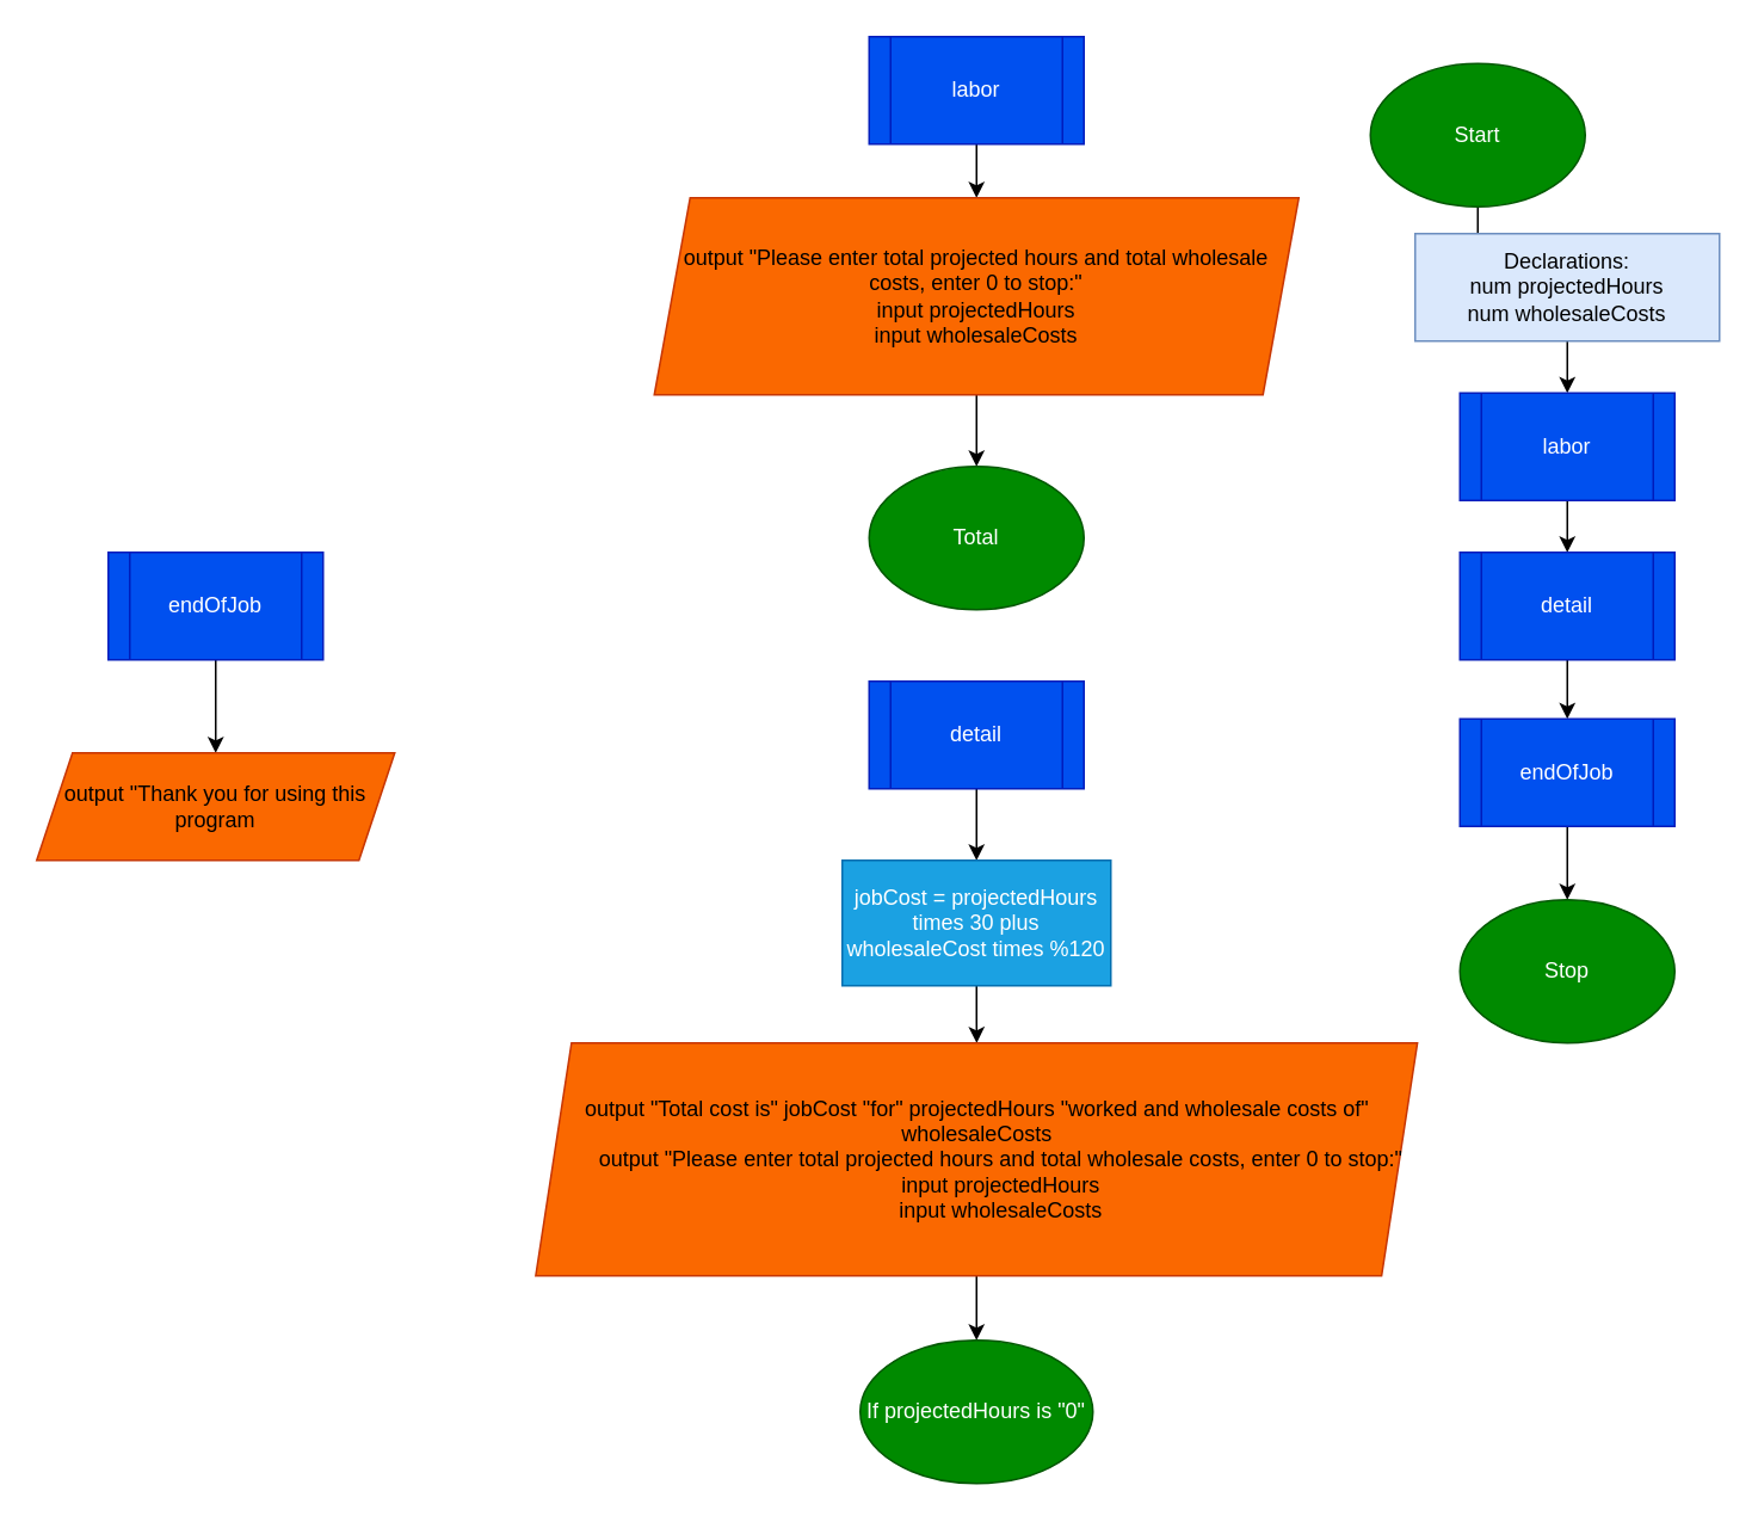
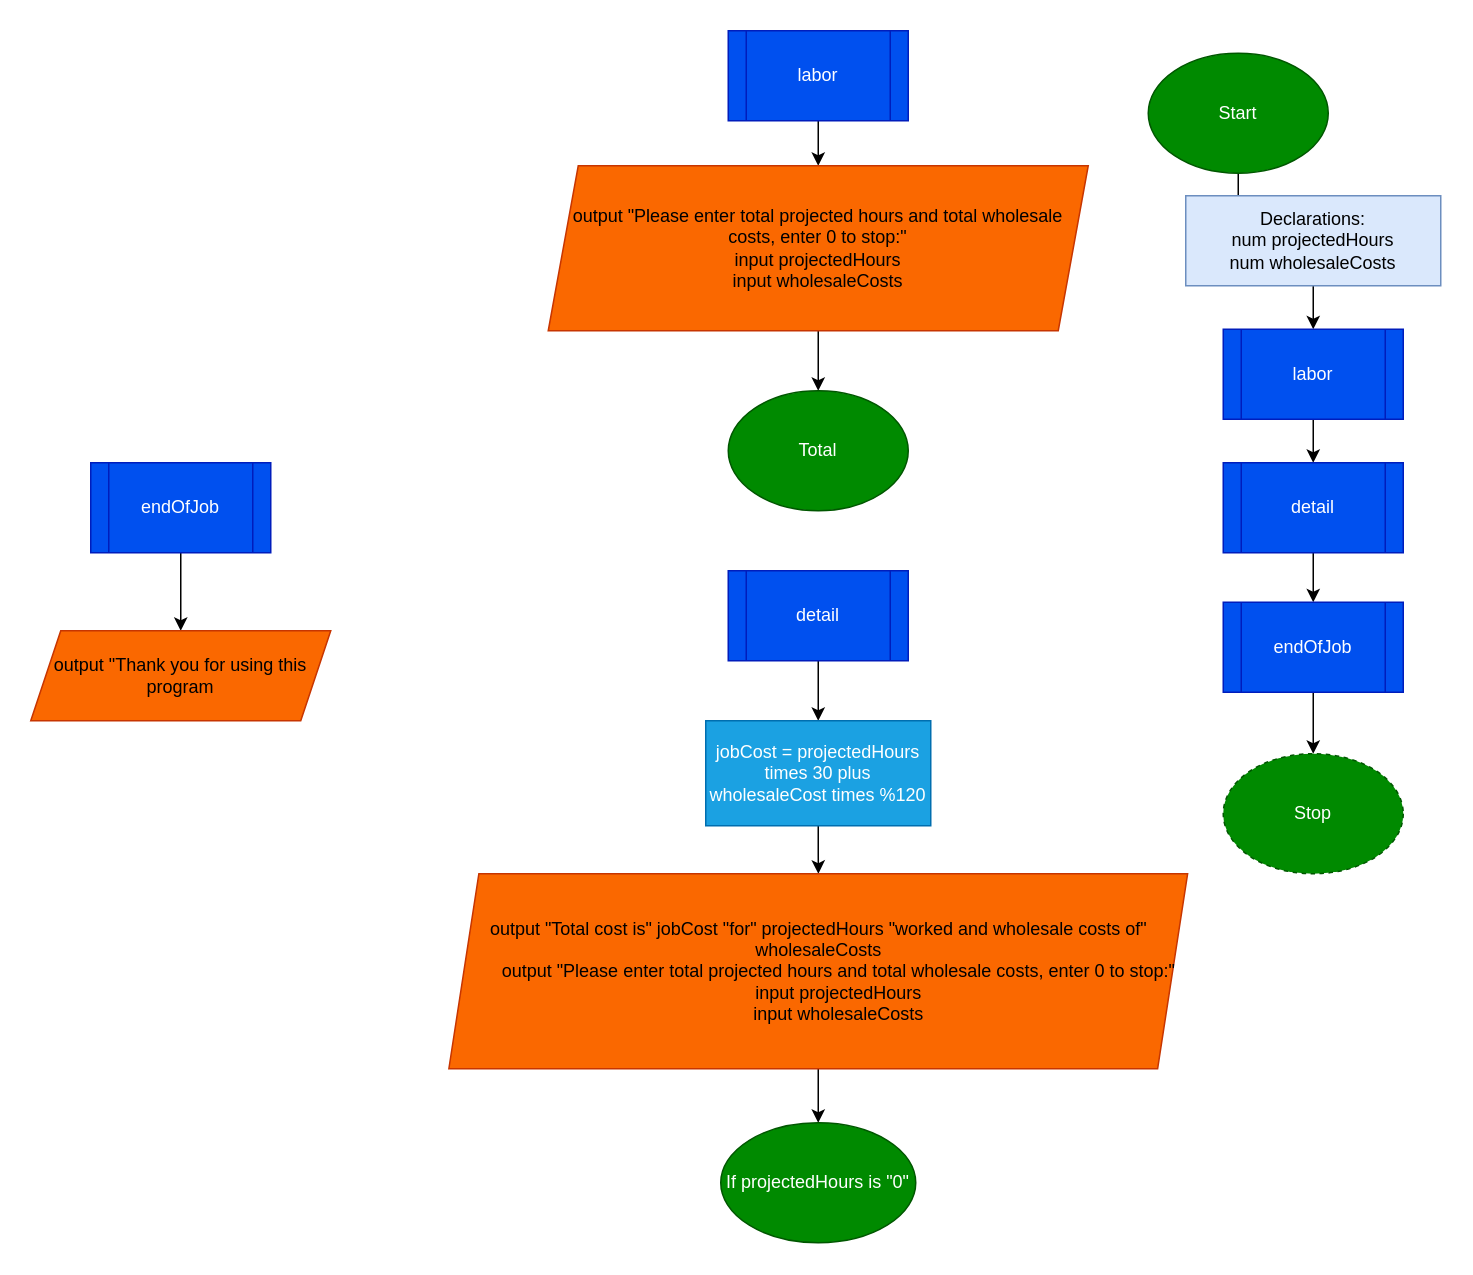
  <mxCell id="0" />
  <mxCell id="1" parent="0" />
  <mxCell id="2" value="" style="edgeStyle=orthogonalEdgeStyle;rounded=0;orthogonalLoop=1;jettySize=auto;html=1;" edge="1" parent="1" source="3" target="5"><mxGeometry relative="1" as="geometry" /></mxCell>
  <mxCell id="3" value="Start" style="ellipse;whiteSpace=wrap;html=1;fillColor=#008a00;fontColor=#ffffff;strokeColor=#005700;" vertex="1" parent="1"><mxGeometry x="765" y="35" width="120" height="80" as="geometry" /></mxCell>
  <mxCell id="4" value="" style="edgeStyle=orthogonalEdgeStyle;rounded=0;orthogonalLoop=1;jettySize=auto;html=1;" edge="1" parent="1" source="5" target="7"><mxGeometry relative="1" as="geometry" /></mxCell>
  <mxCell id="5" value="Declarations:&lt;div&gt;&lt;span style=&quot;background-color: transparent; color: light-dark(rgb(0, 0, 0), rgb(255, 255, 255));&quot;&gt;num&amp;nbsp;projectedHours&lt;/span&gt;&lt;div&gt;&lt;span style=&quot;background-color: transparent; color: light-dark(rgb(0, 0, 0), rgb(255, 255, 255));&quot;&gt;num wholesaleCosts&lt;/span&gt;&lt;/div&gt;&lt;/div&gt;" style="whiteSpace=wrap;html=1;fillColor=#dae8fc;strokeColor=#6c8ebf;" vertex="1" parent="1"><mxGeometry x="790" y="130" width="170" height="60" as="geometry" /></mxCell>
  <mxCell id="6" value="" style="edgeStyle=orthogonalEdgeStyle;rounded=0;orthogonalLoop=1;jettySize=auto;html=1;" edge="1" parent="1" source="7" target="9"><mxGeometry relative="1" as="geometry" /></mxCell>
  <mxCell id="7" value="labor" style="shape=process;whiteSpace=wrap;html=1;backgroundOutline=1;fillColor=#0050ef;fontColor=#ffffff;strokeColor=#001DBC;" vertex="1" parent="1"><mxGeometry x="815" y="219" width="120" height="60" as="geometry" /></mxCell>
  <mxCell id="8" value="" style="edgeStyle=orthogonalEdgeStyle;rounded=0;orthogonalLoop=1;jettySize=auto;html=1;" edge="1" parent="1" source="9" target="11"><mxGeometry relative="1" as="geometry" /></mxCell>
  <mxCell id="9" value="detail" style="shape=process;whiteSpace=wrap;html=1;backgroundOutline=1;fillColor=#0050ef;fontColor=#ffffff;strokeColor=#001DBC;" vertex="1" parent="1"><mxGeometry x="815" y="308" width="120" height="60" as="geometry" /></mxCell>
  <mxCell id="10" value="" style="edgeStyle=orthogonalEdgeStyle;rounded=0;orthogonalLoop=1;jettySize=auto;html=1;entryX=0.5;entryY=0;entryDx=0;entryDy=0;" edge="1" parent="1" source="11" target="12"><mxGeometry relative="1" as="geometry"><mxPoint x="875" y="540" as="targetPoint" /></mxGeometry></mxCell>
  <mxCell id="11" value="endOfJob" style="shape=process;whiteSpace=wrap;html=1;backgroundOutline=1;fillColor=#0050ef;fontColor=#ffffff;strokeColor=#001DBC;" vertex="1" parent="1"><mxGeometry x="815" y="401" width="120" height="60" as="geometry" /></mxCell>
- <mxCell id="12" value="Stop" style="ellipse;whiteSpace=wrap;html=1;fillColor=#008a00;fontColor=#ffffff;strokeColor=#005700;" vertex="1" parent="1"><mxGeometry x="815" y="502" width="120" height="80" as="geometry" /></mxCell>
+ <mxCell id="12" value="Stop" style="ellipse;whiteSpace=wrap;html=1;fillColor=#008a00;fontColor=#ffffff;strokeColor=#005700;dashed=1;" vertex="1" parent="1"><mxGeometry x="815" y="502" width="120" height="80" as="geometry" /></mxCell>
  <mxCell id="13" value="" style="edgeStyle=orthogonalEdgeStyle;rounded=0;orthogonalLoop=1;jettySize=auto;html=1;" edge="1" parent="1" source="14" target="16"><mxGeometry relative="1" as="geometry" /></mxCell>
  <mxCell id="14" value="labor" style="shape=process;whiteSpace=wrap;html=1;backgroundOutline=1;fillColor=#0050ef;fontColor=#ffffff;strokeColor=#001DBC;" vertex="1" parent="1"><mxGeometry x="485" y="20" width="120" height="60" as="geometry" /></mxCell>
  <mxCell id="15" style="edgeStyle=orthogonalEdgeStyle;rounded=0;orthogonalLoop=1;jettySize=auto;html=1;exitX=0.5;exitY=1;exitDx=0;exitDy=0;entryX=0.5;entryY=0;entryDx=0;entryDy=0;" edge="1" parent="1" source="16" target="17"><mxGeometry relative="1" as="geometry" /></mxCell>
  <mxCell id="16" value="output&amp;nbsp;&quot;Please enter total projected hours and total wholesale costs, enter 0 to stop:&quot;&lt;div&gt;input projectedHours&lt;/div&gt;&lt;div&gt;input wholesaleCosts&lt;/div&gt;" style="shape=parallelogram;perimeter=parallelogramPerimeter;whiteSpace=wrap;html=1;fixedSize=1;fillColor=#fa6800;strokeColor=#C73500;fontColor=#000000;" vertex="1" parent="1"><mxGeometry x="365" y="110" width="360" height="110" as="geometry" /></mxCell>
  <mxCell id="17" value="Total" style="ellipse;whiteSpace=wrap;html=1;fillColor=#008a00;fontColor=#ffffff;strokeColor=#005700;" vertex="1" parent="1"><mxGeometry x="485" y="260" width="120" height="80" as="geometry" /></mxCell>
  <mxCell id="18" value="" style="edgeStyle=orthogonalEdgeStyle;rounded=0;orthogonalLoop=1;jettySize=auto;html=1;" edge="1" parent="1" source="19" target="21"><mxGeometry relative="1" as="geometry" /></mxCell>
  <mxCell id="19" value="detail" style="shape=process;whiteSpace=wrap;html=1;backgroundOutline=1;fillColor=#0050ef;fontColor=#ffffff;strokeColor=#001DBC;" vertex="1" parent="1"><mxGeometry x="485" y="380" width="120" height="60" as="geometry" /></mxCell>
  <mxCell id="20" value="" style="edgeStyle=orthogonalEdgeStyle;rounded=0;orthogonalLoop=1;jettySize=auto;html=1;" edge="1" parent="1" source="21" target="23"><mxGeometry relative="1" as="geometry" /></mxCell>
  <mxCell id="21" value="jobCost = projectedHours times 30 plus wholesaleCost times %120" style="whiteSpace=wrap;html=1;fillColor=#1ba1e2;strokeColor=#006EAF;fontColor=#ffffff;" vertex="1" parent="1"><mxGeometry x="470" y="480" width="150" height="70" as="geometry" /></mxCell>
  <mxCell id="22" style="edgeStyle=orthogonalEdgeStyle;rounded=0;orthogonalLoop=1;jettySize=auto;html=1;exitX=0.5;exitY=1;exitDx=0;exitDy=0;entryX=0.5;entryY=0;entryDx=0;entryDy=0;" edge="1" parent="1" source="23" target="24"><mxGeometry relative="1" as="geometry" /></mxCell>
  <mxCell id="23" value="&lt;div&gt;output &quot;Total cost is&quot; jobCost &quot;for&quot; projectedHours &quot;worked and wholesale costs of&quot; wholesaleCosts&lt;/div&gt;&lt;div&gt;&lt;span style=&quot;white-space: normal;&quot;&gt;&lt;span style=&quot;white-space:pre&quot;&gt;&#09;&lt;/span&gt;output &quot;Please enter total projected hours and total wholesale costs, enter 0 to stop:&quot;&lt;/span&gt;&lt;/div&gt;&lt;div&gt;&lt;span style=&quot;white-space: normal;&quot;&gt;&lt;span style=&quot;white-space:pre&quot;&gt;&#09;&lt;/span&gt;input projectedHours&lt;/span&gt;&lt;/div&gt;&lt;div&gt;&lt;span style=&quot;white-space: normal;&quot;&gt;&lt;span style=&quot;white-space:pre&quot;&gt;&#09;&lt;/span&gt;input wholesaleCosts&lt;/span&gt;&lt;/div&gt;" style="shape=parallelogram;perimeter=parallelogramPerimeter;whiteSpace=wrap;html=1;fixedSize=1;fillColor=#fa6800;strokeColor=#C73500;fontColor=#000000;" vertex="1" parent="1"><mxGeometry x="298.75" y="582" width="492.5" height="130" as="geometry" /></mxCell>
  <mxCell id="24" value="If projectedHours is &quot;0&quot;" style="ellipse;whiteSpace=wrap;html=1;fillColor=#008a00;fontColor=#ffffff;strokeColor=#005700;" vertex="1" parent="1"><mxGeometry x="480" y="748" width="130" height="80" as="geometry" /></mxCell>
  <mxCell id="25" value="" style="edgeStyle=orthogonalEdgeStyle;rounded=0;orthogonalLoop=1;jettySize=auto;html=1;" edge="1" parent="1" source="26" target="27"><mxGeometry relative="1" as="geometry" /></mxCell>
  <mxCell id="26" value="endOfJob" style="shape=process;whiteSpace=wrap;html=1;backgroundOutline=1;fillColor=#0050ef;fontColor=#ffffff;strokeColor=#001DBC;" vertex="1" parent="1"><mxGeometry x="60" y="308" width="120" height="60" as="geometry" /></mxCell>
  <mxCell id="27" value="output &quot;Thank you for using this program" style="shape=parallelogram;perimeter=parallelogramPerimeter;whiteSpace=wrap;html=1;fixedSize=1;fillColor=#fa6800;fontColor=#000000;strokeColor=#C73500;" vertex="1" parent="1"><mxGeometry x="20" y="420" width="200" height="60" as="geometry" /></mxCell>
